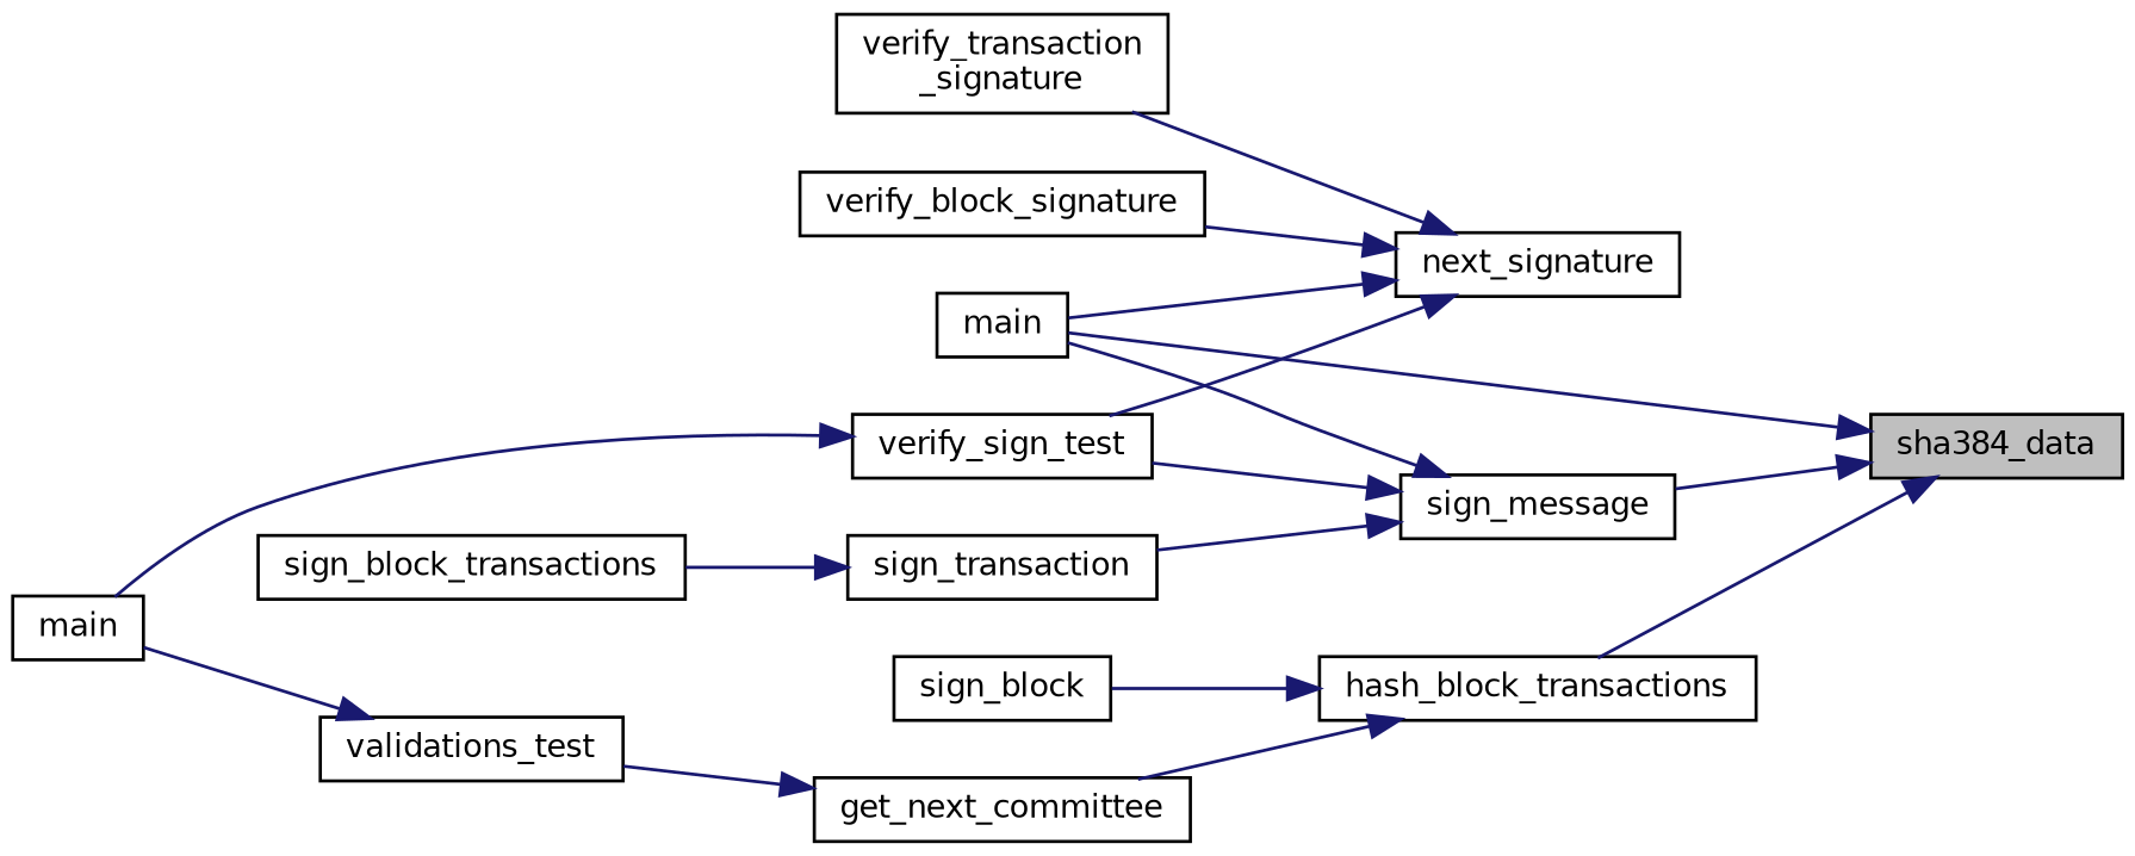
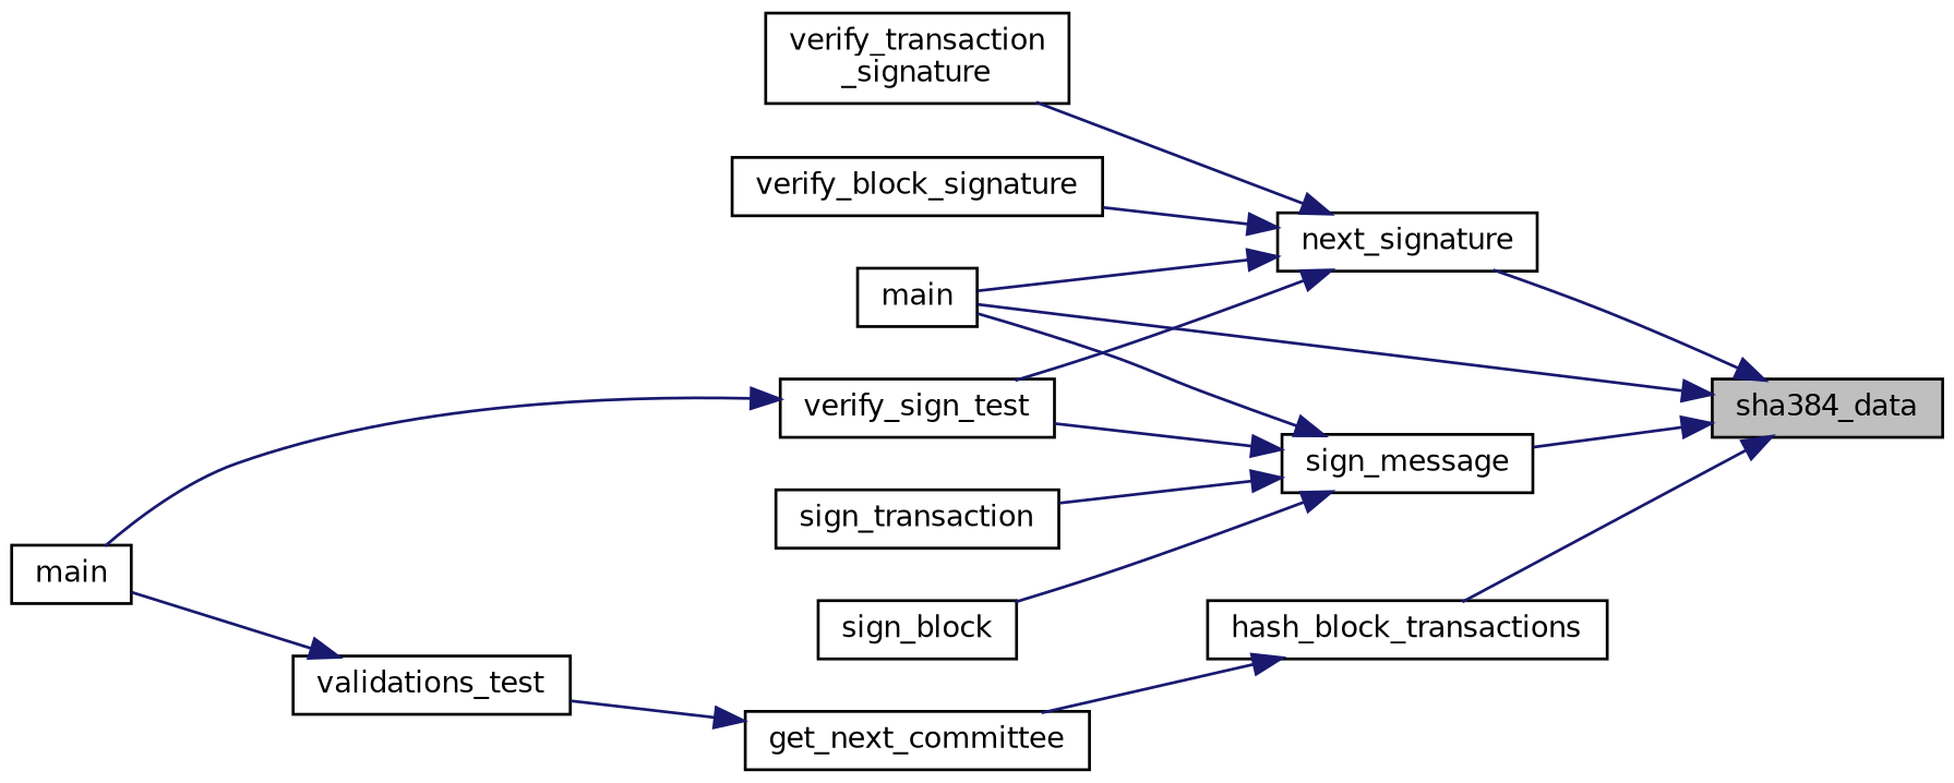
  digraph {
    rankdir=RL
    node [color=black fillcolor=white fontname=Helvetica fontsize=10 shape=record style=filled]
    edge [color=midnightblue dir=back fontname=Helvetica fontsize=10 labelfontname=Helvetica labelfontsize=10 style=solid]
    n1 [fillcolor=grey75 fontcolor=black height=0.2 label=sha384_data width=0.4]
    n2 [height=0.2 label=hash_block_transactions width=0.4]
    n3 [height=0.2 label=main width=0.4]
    n4 [height=0.2 label=sign_message width=0.4]
    n5 [height=0.2 label=next_signature width=0.4]
    n6 [height=0.2 label=get_next_committee width=0.4]
    n7 [height=0.2 label=sign_block width=0.4]
    n8 [height=0.2 label=sign_transaction width=0.4]
    n9 [height=0.2 label=verify_sign_test width=0.4]
    n10 [height=0.2 label=verify_block_signature width=0.4]
    n11 [height=0.2 label="verify_transaction\l_signature" width=0.4]
    n12 [height=0.2 label=validations_test width=0.4]
    n13 [height=0.2 label=main width=0.4]
-   n14 [height=0.2 label=sign_block_transactions width=0.4]
    n1 -> n2
    n1 -> n3
    n1 -> n4
+   n1 -> n5
    n2 -> n6
    n4 -> n3
-   n2 -> n7
+   n4 -> n7
    n4 -> n8
    n4 -> n9
    n5 -> n3
    n5 -> n9
    n5 -> n10
    n5 -> n11
    n6 -> n12
-   n8 -> n14
    n9 -> n13
    n12 -> n13
  }
